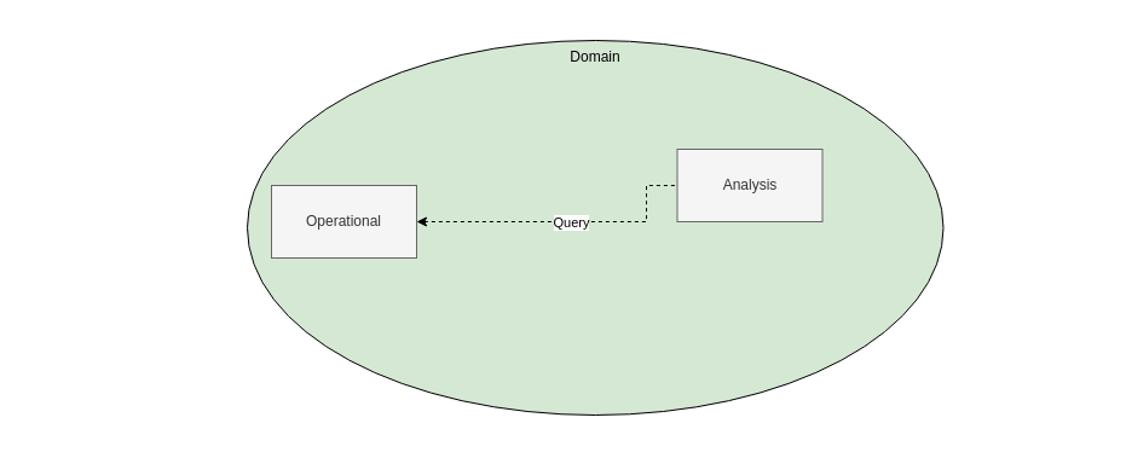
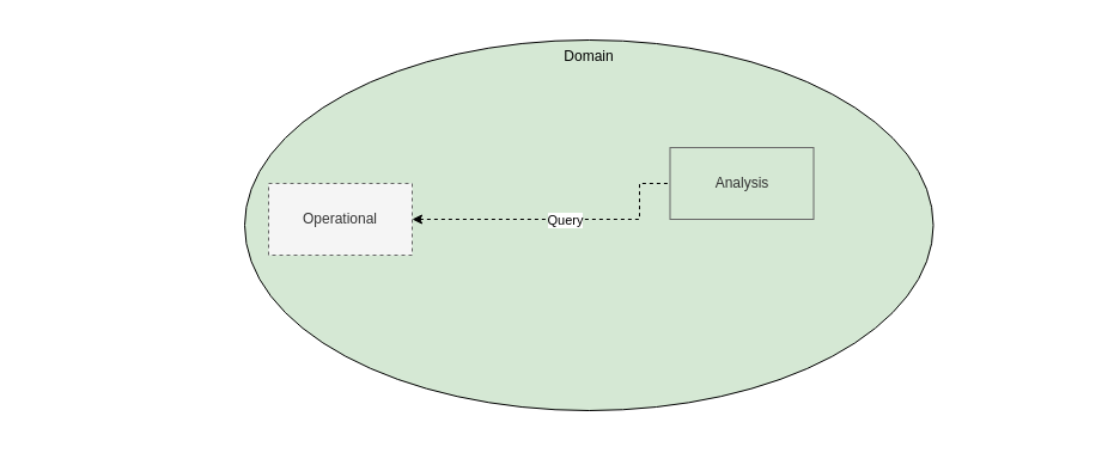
  <mxCell id="0" />
  <mxCell id="1" parent="0" />
  <mxCell id="2" value="Domain" style="ellipse;whiteSpace=wrap;html=1;verticalAlign=top;fillColor=#d5e8d4;" parent="1" vertex="1"><mxGeometry x="204" y="33" width="575.5" height="310" as="geometry" /></mxCell>
- <mxCell id="3" value="Analysis" style="rounded=0;whiteSpace=wrap;html=1;fillColor=#f5f5f5;fontColor=#333333;strokeColor=#666666;" parent="1" vertex="1"><mxGeometry x="559.5" y="123" width="120" height="60" as="geometry" /></mxCell>
+ <mxCell id="3" value="Analysis" style="rounded=0;whiteSpace=wrap;html=1;fillColor=#d5e8d4;fontColor=#333333;strokeColor=#666666;" parent="1" vertex="1"><mxGeometry x="559.5" y="123" width="120" height="60" as="geometry" /></mxCell>
  <mxCell id="4" style="edgeStyle=orthogonalEdgeStyle;rounded=0;orthogonalLoop=1;jettySize=auto;html=1;startArrow=classic;startFill=1;endArrow=none;endFill=0;dashed=1;" parent="1" source="6" target="3" edge="1"><mxGeometry relative="1" as="geometry"><mxPoint x="519.5" y="183" as="sourcePoint" /><Array as="points"><mxPoint x="534" y="183" /><mxPoint x="534" y="153" /></Array></mxGeometry></mxCell>
  <mxCell id="5" value="Query" style="edgeLabel;html=1;align=center;verticalAlign=middle;resizable=0;points=[];" vertex="1" connectable="0" parent="4"><mxGeometry x="0.035" relative="1" as="geometry"><mxPoint as="offset" /></mxGeometry></mxCell>
- <mxCell id="6" value="Operational" style="rounded=0;whiteSpace=wrap;html=1;fillColor=#f5f5f5;fontColor=#333333;strokeColor=#666666;" parent="1" vertex="1"><mxGeometry x="224" y="153" width="120" height="60" as="geometry" /></mxCell>
+ <mxCell id="6" value="Operational" style="rounded=0;whiteSpace=wrap;html=1;fillColor=#f5f5f5;fontColor=#333333;strokeColor=#666666;dashed=1;" parent="1" vertex="1"><mxGeometry x="224" y="153" width="120" height="60" as="geometry" /></mxCell>
  <mxCell id="7" value="" style="rounded=0;whiteSpace=wrap;html=1;fillColor=none;strokeColor=none;" vertex="1" parent="1"><mxGeometry x="20" y="20" width="889" height="337" as="geometry" /></mxCell>
